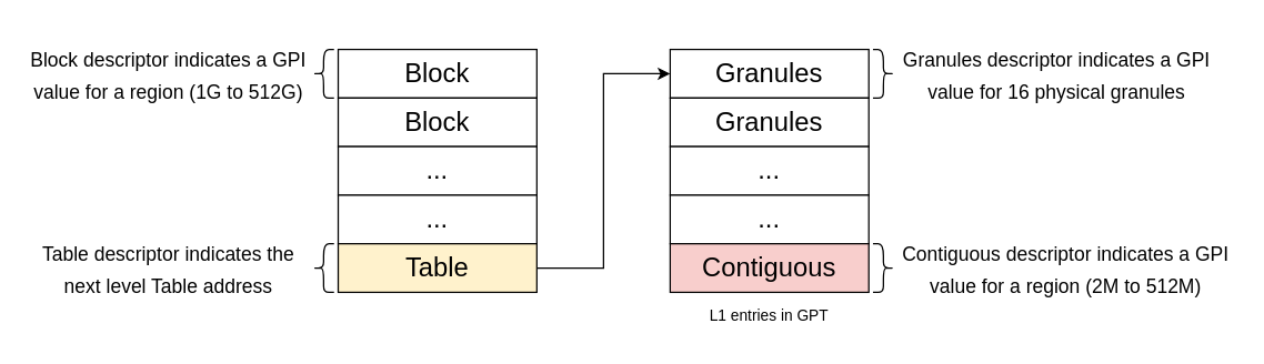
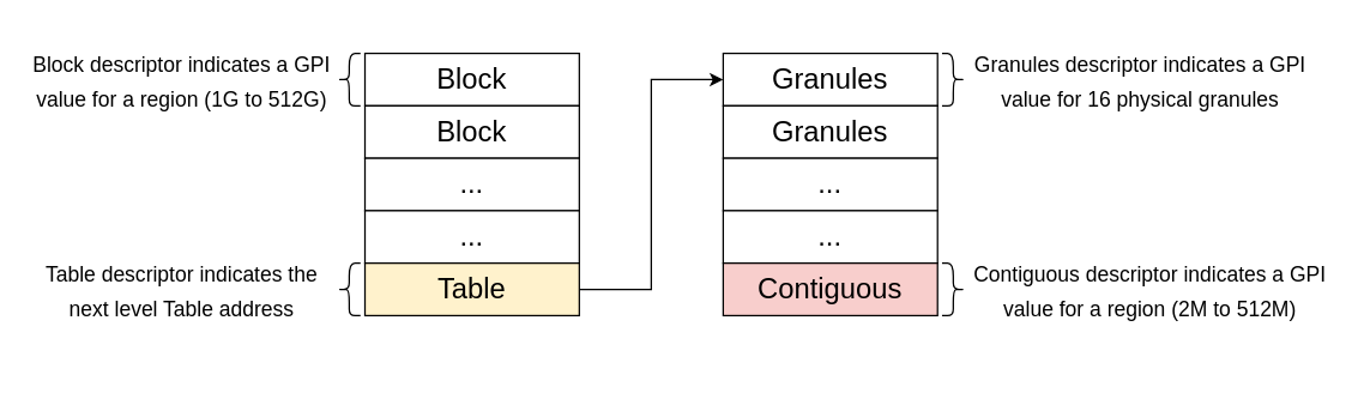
  <mxCell id="0" />
  <mxCell id="1" parent="0" />
  <mxCell id="2" value="&lt;font style=&quot;font-size: 19px;&quot;&gt;Block&lt;/font&gt;" style="rounded=0;whiteSpace=wrap;html=1;" vertex="1" parent="1"><mxGeometry x="243" y="35" width="143" height="35" as="geometry" /></mxCell>
  <mxCell id="3" value="&lt;font style=&quot;font-size: 19px;&quot;&gt;Block&lt;/font&gt;" style="rounded=0;whiteSpace=wrap;html=1;" vertex="1" parent="1"><mxGeometry x="243" y="70" width="143" height="35" as="geometry" /></mxCell>
  <mxCell id="4" value="&lt;font style=&quot;font-size: 19px;&quot;&gt;...&lt;/font&gt;" style="rounded=0;whiteSpace=wrap;html=1;" vertex="1" parent="1"><mxGeometry x="243" y="105" width="143" height="35" as="geometry" /></mxCell>
  <mxCell id="5" value="&lt;font style=&quot;font-size: 19px;&quot;&gt;...&lt;/font&gt;" style="rounded=0;whiteSpace=wrap;html=1;" vertex="1" parent="1"><mxGeometry x="243" y="140" width="143" height="35" as="geometry" /></mxCell>
  <mxCell id="6" style="edgeStyle=orthogonalEdgeStyle;rounded=0;orthogonalLoop=1;jettySize=auto;html=1;exitX=1;exitY=0.5;exitDx=0;exitDy=0;entryX=0;entryY=0.5;entryDx=0;entryDy=0;fontSize=19;" edge="1" parent="1" source="7" target="8"><mxGeometry relative="1" as="geometry" /></mxCell>
  <mxCell id="7" value="&lt;span style=&quot;font-size: 19px;&quot;&gt;Table&lt;/span&gt;" style="rounded=0;whiteSpace=wrap;html=1;fillColor=#fff2cc;" vertex="1" parent="1"><mxGeometry x="243" y="175" width="143" height="35" as="geometry" /></mxCell>
  <mxCell id="8" value="&lt;font style=&quot;font-size: 19px;&quot;&gt;Granules&lt;/font&gt;" style="rounded=0;whiteSpace=wrap;html=1;" vertex="1" parent="1"><mxGeometry x="482" y="35" width="143" height="35" as="geometry" /></mxCell>
  <mxCell id="9" value="&lt;font style=&quot;font-size: 19px;&quot;&gt;Granules&lt;/font&gt;" style="rounded=0;whiteSpace=wrap;html=1;" vertex="1" parent="1"><mxGeometry x="482" y="70" width="143" height="35" as="geometry" /></mxCell>
  <mxCell id="10" value="&lt;font style=&quot;font-size: 19px;&quot;&gt;...&lt;/font&gt;" style="rounded=0;whiteSpace=wrap;html=1;" vertex="1" parent="1"><mxGeometry x="482" y="105" width="143" height="35" as="geometry" /></mxCell>
  <mxCell id="11" value="&lt;font style=&quot;font-size: 19px;&quot;&gt;...&lt;/font&gt;" style="rounded=0;whiteSpace=wrap;html=1;" vertex="1" parent="1"><mxGeometry x="482" y="140" width="143" height="35" as="geometry" /></mxCell>
  <mxCell id="12" value="&lt;font style=&quot;font-size: 19px;&quot;&gt;Contiguous&lt;/font&gt;" style="rounded=0;whiteSpace=wrap;html=1;fillColor=#f8cecc;" vertex="1" parent="1"><mxGeometry x="482" y="175" width="143" height="35" as="geometry" /></mxCell>
  <mxCell id="13" value="" style="shape=curlyBracket;whiteSpace=wrap;html=1;rounded=1;flipH=1;fontSize=19;" vertex="1" parent="1"><mxGeometry x="628" y="35" width="15" height="35" as="geometry" /></mxCell>
  <mxCell id="14" value="" style="shape=curlyBracket;whiteSpace=wrap;html=1;rounded=1;flipH=1;fontSize=19;" vertex="1" parent="1"><mxGeometry x="628" y="175" width="15" height="35" as="geometry" /></mxCell>
  <mxCell id="15" value="" style="shape=curlyBracket;whiteSpace=wrap;html=1;rounded=1;flipH=0;fontSize=19;" vertex="1" parent="1"><mxGeometry x="225" y="175" width="15" height="35" as="geometry" /></mxCell>
  <mxCell id="16" value="" style="shape=curlyBracket;whiteSpace=wrap;html=1;rounded=1;flipH=0;fontSize=19;" vertex="1" parent="1"><mxGeometry x="225" y="35" width="15" height="35" as="geometry" /></mxCell>
  <mxCell id="17" value="&lt;font style=&quot;&quot;&gt;&lt;font style=&quot;font-size: 14px;&quot;&gt;Block descriptor indicates a GPI value for a region (1G to 512G)&lt;/font&gt;&lt;br&gt;&lt;/font&gt;" style="text;html=1;strokeColor=none;fillColor=none;align=center;verticalAlign=middle;whiteSpace=wrap;rounded=0;fontSize=19;" vertex="1" parent="1"><mxGeometry x="20" y="24.5" width="202" height="56" as="geometry" /></mxCell>
  <mxCell id="18" value="&lt;font style=&quot;font-size: 14px;&quot;&gt;Table descriptor indicates the next level Table address&lt;/font&gt;" style="text;html=1;strokeColor=none;fillColor=none;align=center;verticalAlign=middle;whiteSpace=wrap;rounded=0;fontSize=19;" vertex="1" parent="1"><mxGeometry x="29" y="167.5" width="184" height="50" as="geometry" /></mxCell>
- <mxCell id="19" value="&lt;font style=&quot;font-size: 11px;&quot;&gt;L1 entries in GPT&lt;/font&gt;" style="text;html=1;strokeColor=none;fillColor=none;align=center;verticalAlign=middle;whiteSpace=wrap;rounded=0;fontSize=19;" vertex="1" parent="1"><mxGeometry x="493.25" y="210" width="120.5" height="30" as="geometry" /></mxCell>
  <mxCell id="20" value="&lt;font style=&quot;&quot;&gt;&lt;font style=&quot;font-size: 14px;&quot;&gt;Granules descriptor indicates a GPI value for&amp;nbsp;16 physical granules&lt;/font&gt;&lt;br&gt;&lt;/font&gt;" style="text;html=1;strokeColor=none;fillColor=none;align=center;verticalAlign=middle;whiteSpace=wrap;rounded=0;fontSize=19;" vertex="1" parent="1"><mxGeometry x="646" y="20.75" width="229" height="63.5" as="geometry" /></mxCell>
  <mxCell id="21" value="&lt;font style=&quot;font-size: 14px;&quot;&gt;&lt;span style=&quot;&quot;&gt;Contiguous&amp;nbsp;&lt;/span&gt;descriptor indicates a GPI value for a region (2M to 512M)&lt;br&gt;&lt;/font&gt;" style="text;html=1;strokeColor=none;fillColor=none;align=center;verticalAlign=middle;whiteSpace=wrap;rounded=0;fontSize=19;" vertex="1" parent="1"><mxGeometry x="646" y="164.75" width="242" height="55.5" as="geometry" /></mxCell>
